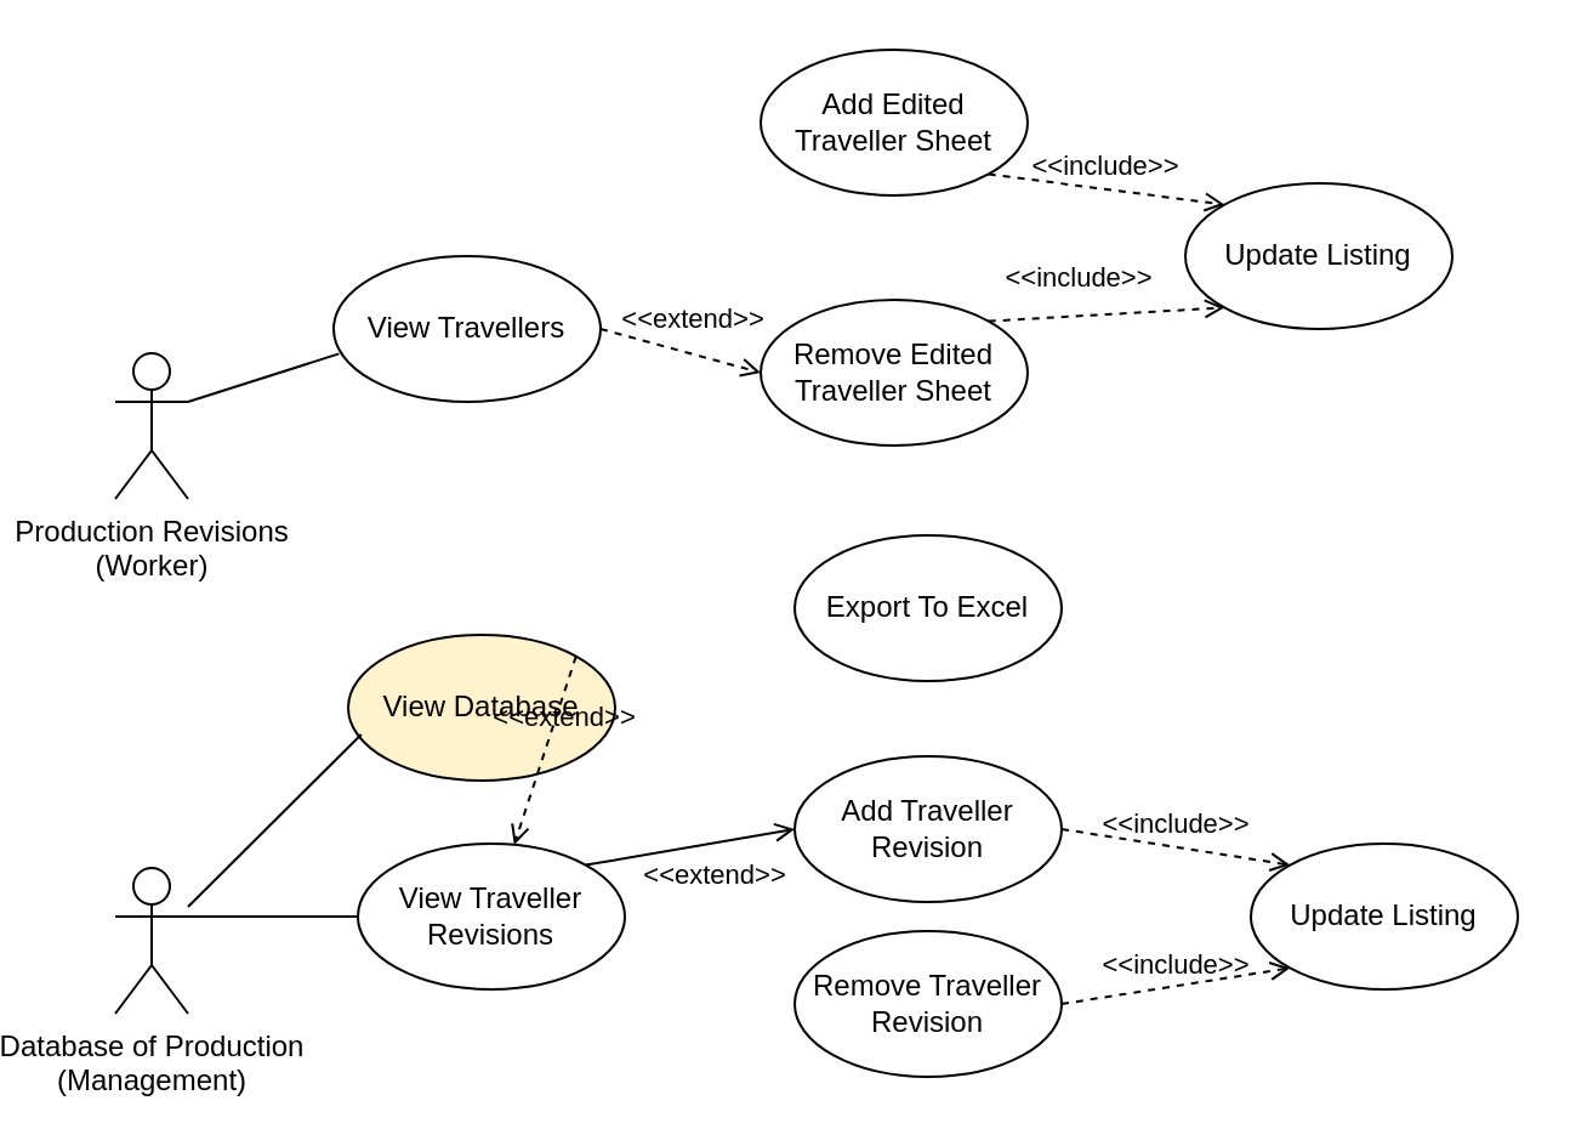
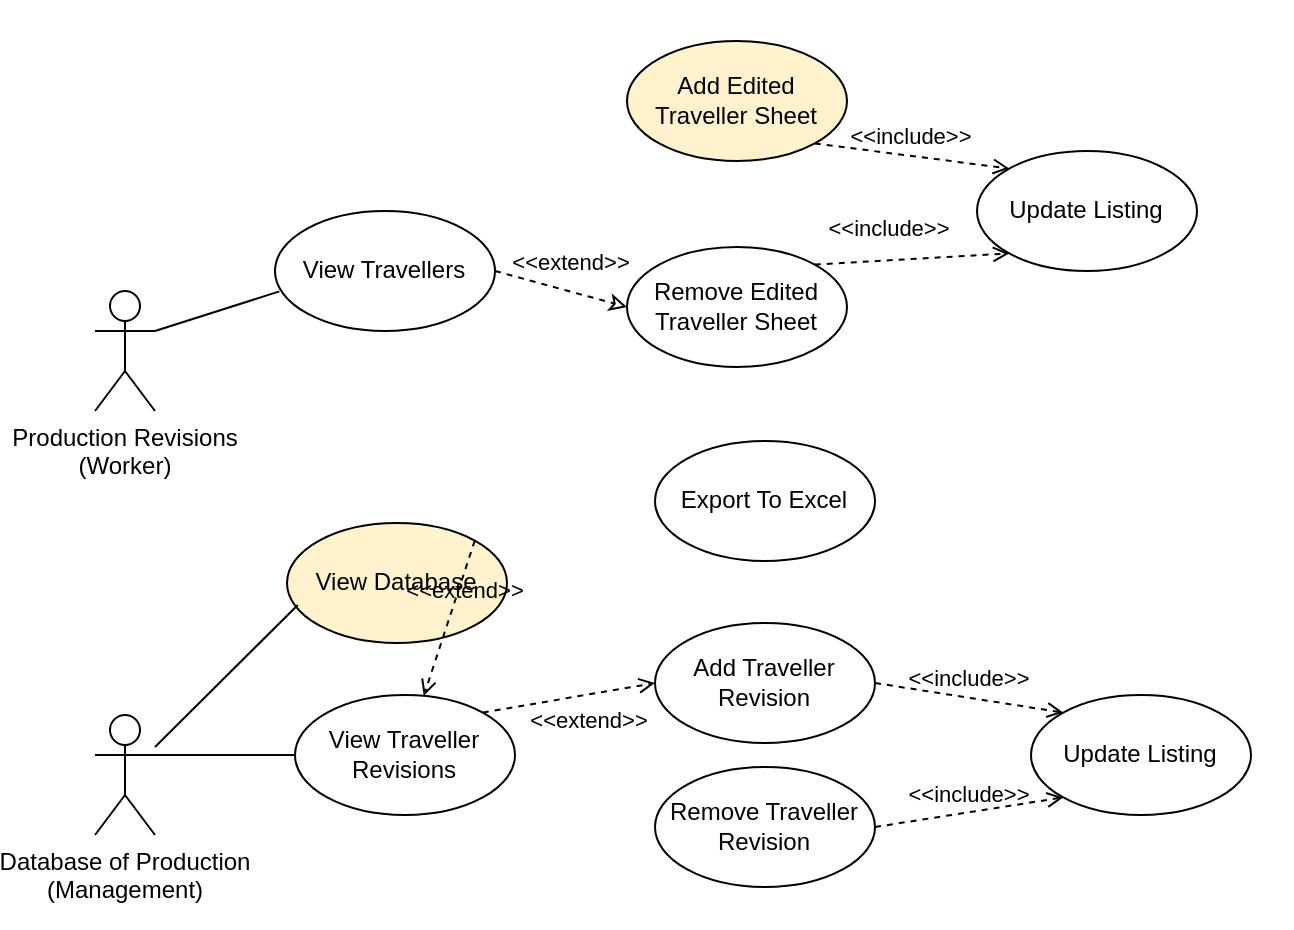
  <mxCell id="0" />
  <mxCell id="1" parent="0" />
  <mxCell id="2" value="Production Revisions&lt;div&gt;(Worker)&lt;/div&gt;" style="shape=umlActor;verticalLabelPosition=bottom;verticalAlign=top;html=1;outlineConnect=0;" vertex="1" parent="1"><mxGeometry x="20" y="145" width="30" height="60" as="geometry" /></mxCell>
  <mxCell id="3" value="Database of Production&lt;div&gt;(Management)&lt;/div&gt;" style="shape=umlActor;verticalLabelPosition=bottom;verticalAlign=top;html=1;outlineConnect=0;" vertex="1" parent="1"><mxGeometry x="20" y="357" width="30" height="60" as="geometry" /></mxCell>
  <mxCell id="4" value="View Traveller Revisions" style="ellipse;whiteSpace=wrap;html=1;rotation=0;" vertex="1" parent="1"><mxGeometry x="120" y="347" width="110" height="60" as="geometry" /></mxCell>
  <mxCell id="5" value="View Database" style="ellipse;whiteSpace=wrap;html=1;rotation=0;fillColor=#fff2cc;" vertex="1" parent="1"><mxGeometry x="116" y="261" width="110" height="60" as="geometry" /></mxCell>
  <mxCell id="6" value="View Travellers" style="ellipse;whiteSpace=wrap;html=1;rotation=0;" vertex="1" parent="1"><mxGeometry x="110" y="105" width="110" height="60" as="geometry" /></mxCell>
- <mxCell id="7" value="Add Edited Traveller Sheet" style="ellipse;whiteSpace=wrap;html=1;rotation=0;" vertex="1" parent="1"><mxGeometry x="286" y="20" width="110" height="60" as="geometry" /></mxCell>
+ <mxCell id="7" value="Add Edited Traveller Sheet" style="ellipse;whiteSpace=wrap;html=1;rotation=0;fillColor=#fff2cc;" vertex="1" parent="1"><mxGeometry x="286" y="20" width="110" height="60" as="geometry" /></mxCell>
  <mxCell id="8" value="Remove Edited Traveller Sheet" style="ellipse;whiteSpace=wrap;html=1;rotation=0;" vertex="1" parent="1"><mxGeometry x="286" y="123" width="110" height="60" as="geometry" /></mxCell>
- <mxCell id="9" value="&amp;lt;&amp;lt;extend&amp;gt;&amp;gt;" style="html=1;verticalAlign=bottom;labelBackgroundColor=none;endArrow=open;endFill=0;dashed=1;rounded=0;entryX=0;entryY=0.5;entryDx=0;entryDy=0;exitX=1;exitY=0.5;exitDx=0;exitDy=0;" edge="1" parent="1" source="6" target="8"><mxGeometry x="0.11" y="5" width="160" relative="1" as="geometry"><mxPoint x="0" y="25" as="sourcePoint" /><mxPoint x="160" y="25" as="targetPoint" /><mxPoint as="offset" /></mxGeometry></mxCell>
+ <mxCell id="9" value="&amp;lt;&amp;lt;extend&amp;gt;&amp;gt;" style="html=1;verticalAlign=bottom;labelBackgroundColor=none;endArrow=classic;endFill=0;dashed=1;rounded=0;entryX=0;entryY=0.5;entryDx=0;entryDy=0;exitX=1;exitY=0.5;exitDx=0;exitDy=0;" edge="1" parent="1" source="6" target="8"><mxGeometry x="0.11" y="5" width="160" relative="1" as="geometry"><mxPoint x="0" y="25" as="sourcePoint" /><mxPoint x="160" y="25" as="targetPoint" /><mxPoint as="offset" /></mxGeometry></mxCell>
  <mxCell id="10" value="" style="endArrow=none;html=1;rounded=0;entryX=0.02;entryY=0.67;entryDx=0;entryDy=0;entryPerimeter=0;" edge="1" parent="1" target="6"><mxGeometry width="50" height="50" relative="1" as="geometry"><mxPoint x="50" y="165" as="sourcePoint" /><mxPoint x="110" y="155" as="targetPoint" /></mxGeometry></mxCell>
  <mxCell id="11" value="" style="endArrow=none;html=1;rounded=0;entryX=0.049;entryY=0.683;entryDx=0;entryDy=0;entryPerimeter=0;" edge="1" parent="1" target="5"><mxGeometry width="50" height="50" relative="1" as="geometry"><mxPoint x="50" y="373" as="sourcePoint" /><mxPoint x="40" y="297" as="targetPoint" /></mxGeometry></mxCell>
  <mxCell id="12" value="" style="endArrow=none;html=1;rounded=0;exitX=1;exitY=0.333;exitDx=0;exitDy=0;exitPerimeter=0;entryX=0;entryY=0.5;entryDx=0;entryDy=0;" edge="1" parent="1" source="3" target="4"><mxGeometry width="50" height="50" relative="1" as="geometry"><mxPoint x="90" y="397" as="sourcePoint" /><mxPoint x="100" y="377" as="targetPoint" /></mxGeometry></mxCell>
  <mxCell id="13" value="Update Listing" style="ellipse;whiteSpace=wrap;html=1;rotation=0;" vertex="1" parent="1"><mxGeometry x="461" y="75" width="110" height="60" as="geometry" /></mxCell>
  <mxCell id="14" value="&amp;lt;&amp;lt;include&amp;gt;&amp;gt;" style="html=1;verticalAlign=bottom;labelBackgroundColor=none;endArrow=open;endFill=0;dashed=1;rounded=0;exitX=1;exitY=1;exitDx=0;exitDy=0;entryX=0;entryY=0;entryDx=0;entryDy=0;" edge="1" parent="1" source="7" target="13"><mxGeometry width="160" relative="1" as="geometry"><mxPoint x="274" y="-53" as="sourcePoint" /><mxPoint x="434" y="-53" as="targetPoint" /></mxGeometry></mxCell>
  <mxCell id="15" value="&amp;lt;&amp;lt;include&amp;gt;&amp;gt;" style="html=1;verticalAlign=bottom;labelBackgroundColor=none;endArrow=open;endFill=0;dashed=1;rounded=0;exitX=1;exitY=0;exitDx=0;exitDy=0;entryX=0;entryY=1;entryDx=0;entryDy=0;" edge="1" parent="1" source="8" target="13"><mxGeometry x="-0.221" y="7" width="160" relative="1" as="geometry"><mxPoint x="450" y="55" as="sourcePoint" /><mxPoint x="568" y="56" as="targetPoint" /><mxPoint as="offset" /></mxGeometry></mxCell>
  <mxCell id="16" value="Export To Excel" style="ellipse;whiteSpace=wrap;html=1;rotation=0;" vertex="1" parent="1"><mxGeometry x="300" y="220" width="110" height="60" as="geometry" /></mxCell>
  <mxCell id="17" value="Add Traveller Revision" style="ellipse;whiteSpace=wrap;html=1;rotation=0;" vertex="1" parent="1"><mxGeometry x="300" y="311" width="110" height="60" as="geometry" /></mxCell>
  <mxCell id="18" value="Remove Traveller Revision" style="ellipse;whiteSpace=wrap;html=1;rotation=0;" vertex="1" parent="1"><mxGeometry x="300" y="383" width="110" height="60" as="geometry" /></mxCell>
  <mxCell id="19" value="&amp;lt;&amp;lt;extend&amp;gt;&amp;gt;" style="html=1;verticalAlign=bottom;labelBackgroundColor=none;endArrow=open;endFill=0;dashed=1;rounded=0;exitX=1;exitY=0;exitDx=0;exitDy=0;" edge="1" parent="1" source="5" target="4"><mxGeometry x="-0.171" y="6" width="160" relative="1" as="geometry"><mxPoint x="63" y="186" as="sourcePoint" /><mxPoint x="223" y="186" as="targetPoint" /><mxPoint as="offset" /></mxGeometry></mxCell>
- <mxCell id="20" value="&amp;lt;&amp;lt;extend&amp;gt;&amp;gt;" style="html=1;verticalAlign=bottom;labelBackgroundColor=none;endArrow=open;endFill=0;dashed=0;rounded=0;exitX=1;exitY=0;exitDx=0;exitDy=0;entryX=0;entryY=0.5;entryDx=0;entryDy=0;" edge="1" parent="1" source="4" target="17"><mxGeometry x="0.147" y="-22" width="160" relative="1" as="geometry"><mxPoint x="280" y="303" as="sourcePoint" /><mxPoint x="440" y="303" as="targetPoint" /><mxPoint as="offset" /></mxGeometry></mxCell>
+ <mxCell id="20" value="&amp;lt;&amp;lt;extend&amp;gt;&amp;gt;" style="html=1;verticalAlign=bottom;labelBackgroundColor=none;endArrow=open;endFill=0;dashed=1;rounded=0;exitX=1;exitY=0;exitDx=0;exitDy=0;entryX=0;entryY=0.5;entryDx=0;entryDy=0;" edge="1" parent="1" source="4" target="17"><mxGeometry x="0.147" y="-22" width="160" relative="1" as="geometry"><mxPoint x="280" y="303" as="sourcePoint" /><mxPoint x="440" y="303" as="targetPoint" /><mxPoint as="offset" /></mxGeometry></mxCell>
  <mxCell id="21" value="Update Listing" style="ellipse;whiteSpace=wrap;html=1;rotation=0;" vertex="1" parent="1"><mxGeometry x="488" y="347" width="110" height="60" as="geometry" /></mxCell>
  <mxCell id="22" value="&amp;lt;&amp;lt;include&amp;gt;&amp;gt;" style="html=1;verticalAlign=bottom;labelBackgroundColor=none;endArrow=open;endFill=0;dashed=1;rounded=0;exitX=1;exitY=0.5;exitDx=0;exitDy=0;entryX=0;entryY=0;entryDx=0;entryDy=0;" edge="1" parent="1" source="17" target="21"><mxGeometry width="160" relative="1" as="geometry"><mxPoint x="402" y="274" as="sourcePoint" /><mxPoint x="562" y="274" as="targetPoint" /></mxGeometry></mxCell>
  <mxCell id="23" value="&amp;lt;&amp;lt;include&amp;gt;&amp;gt;" style="html=1;verticalAlign=bottom;labelBackgroundColor=none;endArrow=open;endFill=0;dashed=1;rounded=0;exitX=1;exitY=0.5;exitDx=0;exitDy=0;entryX=0;entryY=1;entryDx=0;entryDy=0;" edge="1" parent="1" source="18" target="21"><mxGeometry width="160" relative="1" as="geometry"><mxPoint x="483" y="422" as="sourcePoint" /><mxPoint x="643" y="422" as="targetPoint" /></mxGeometry></mxCell>
